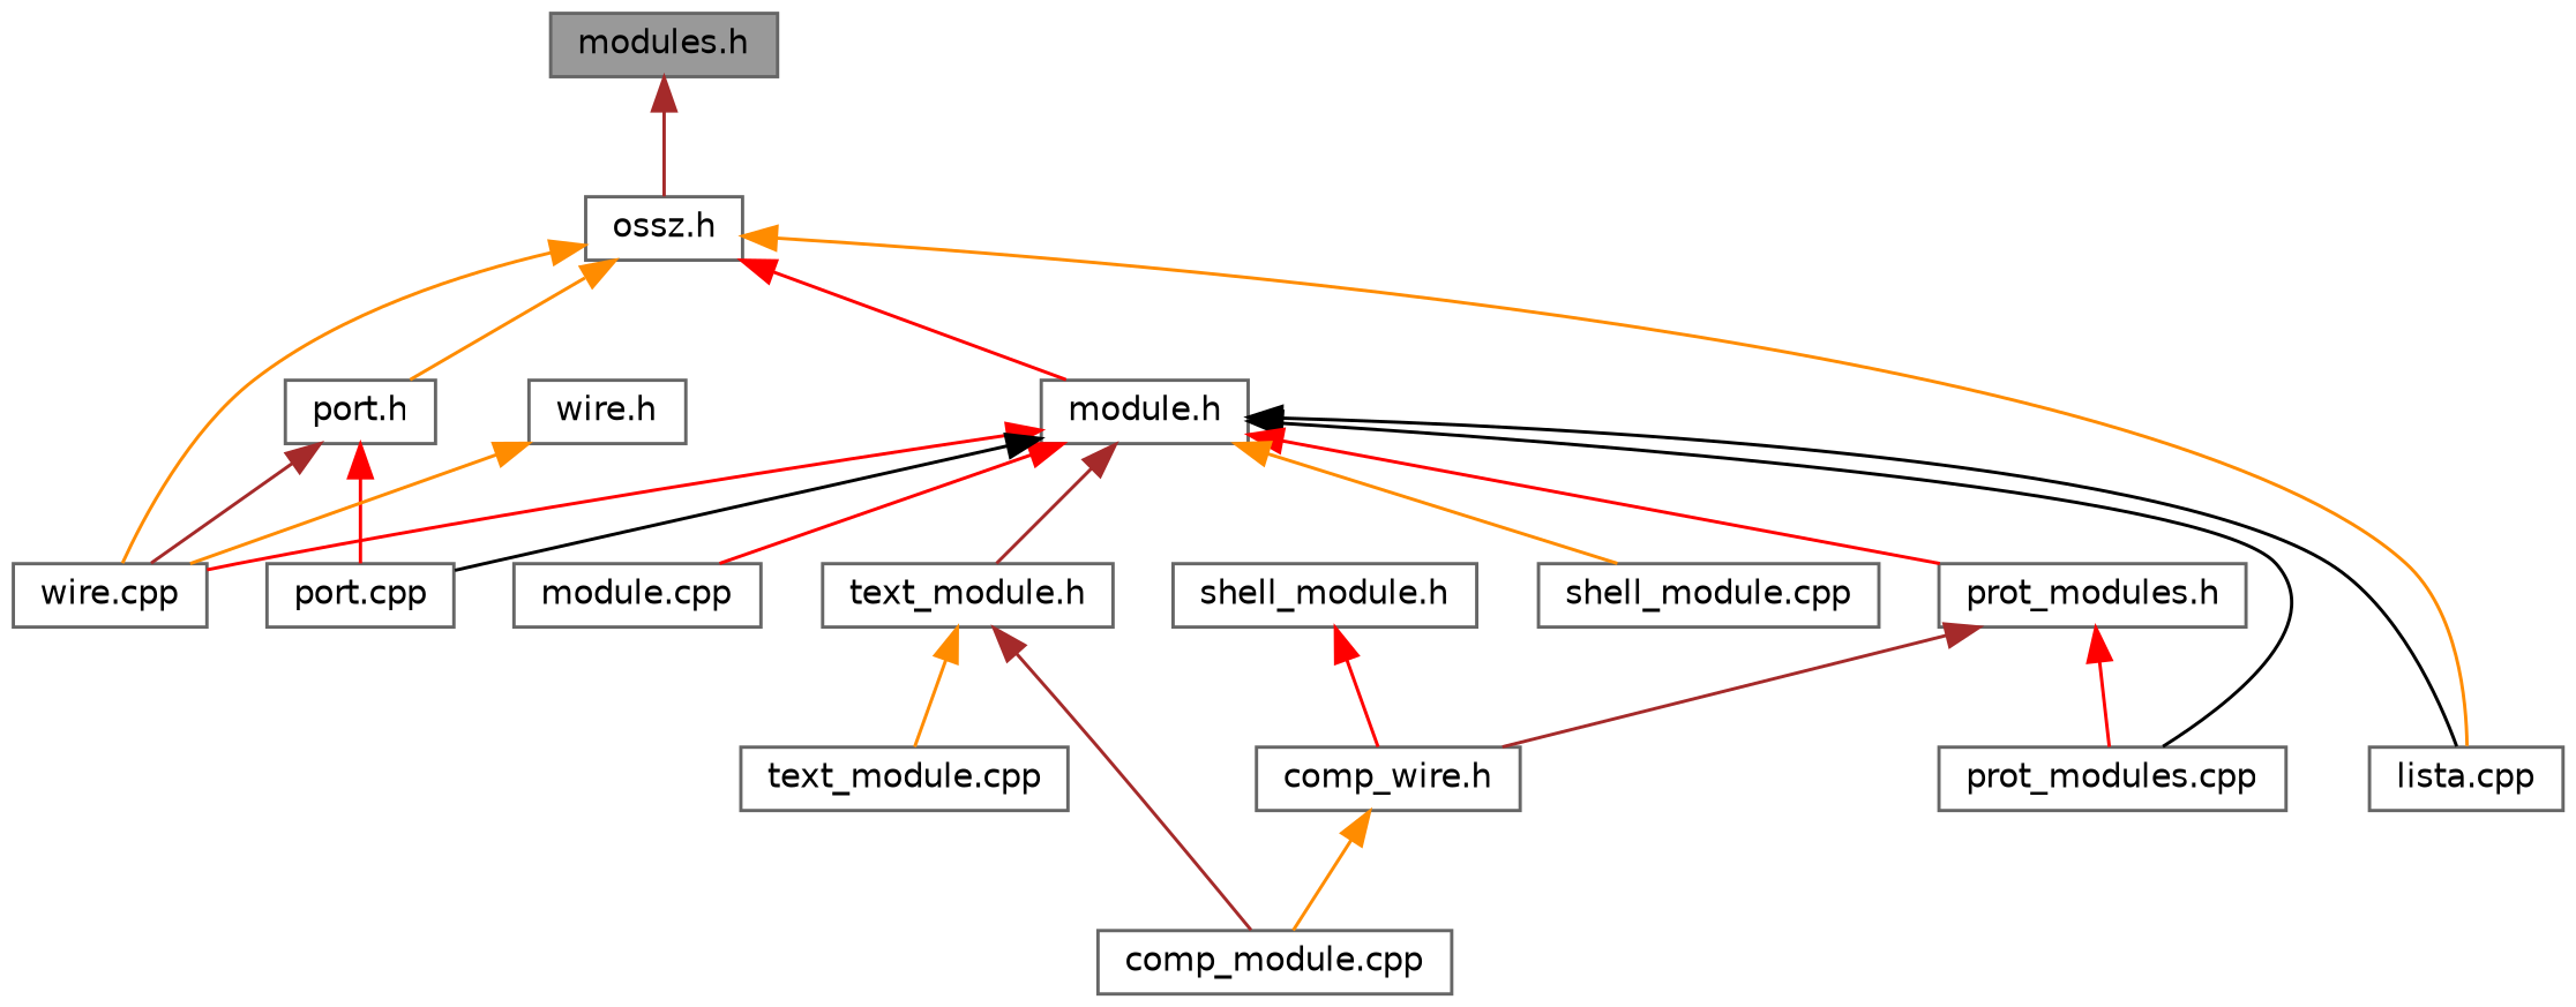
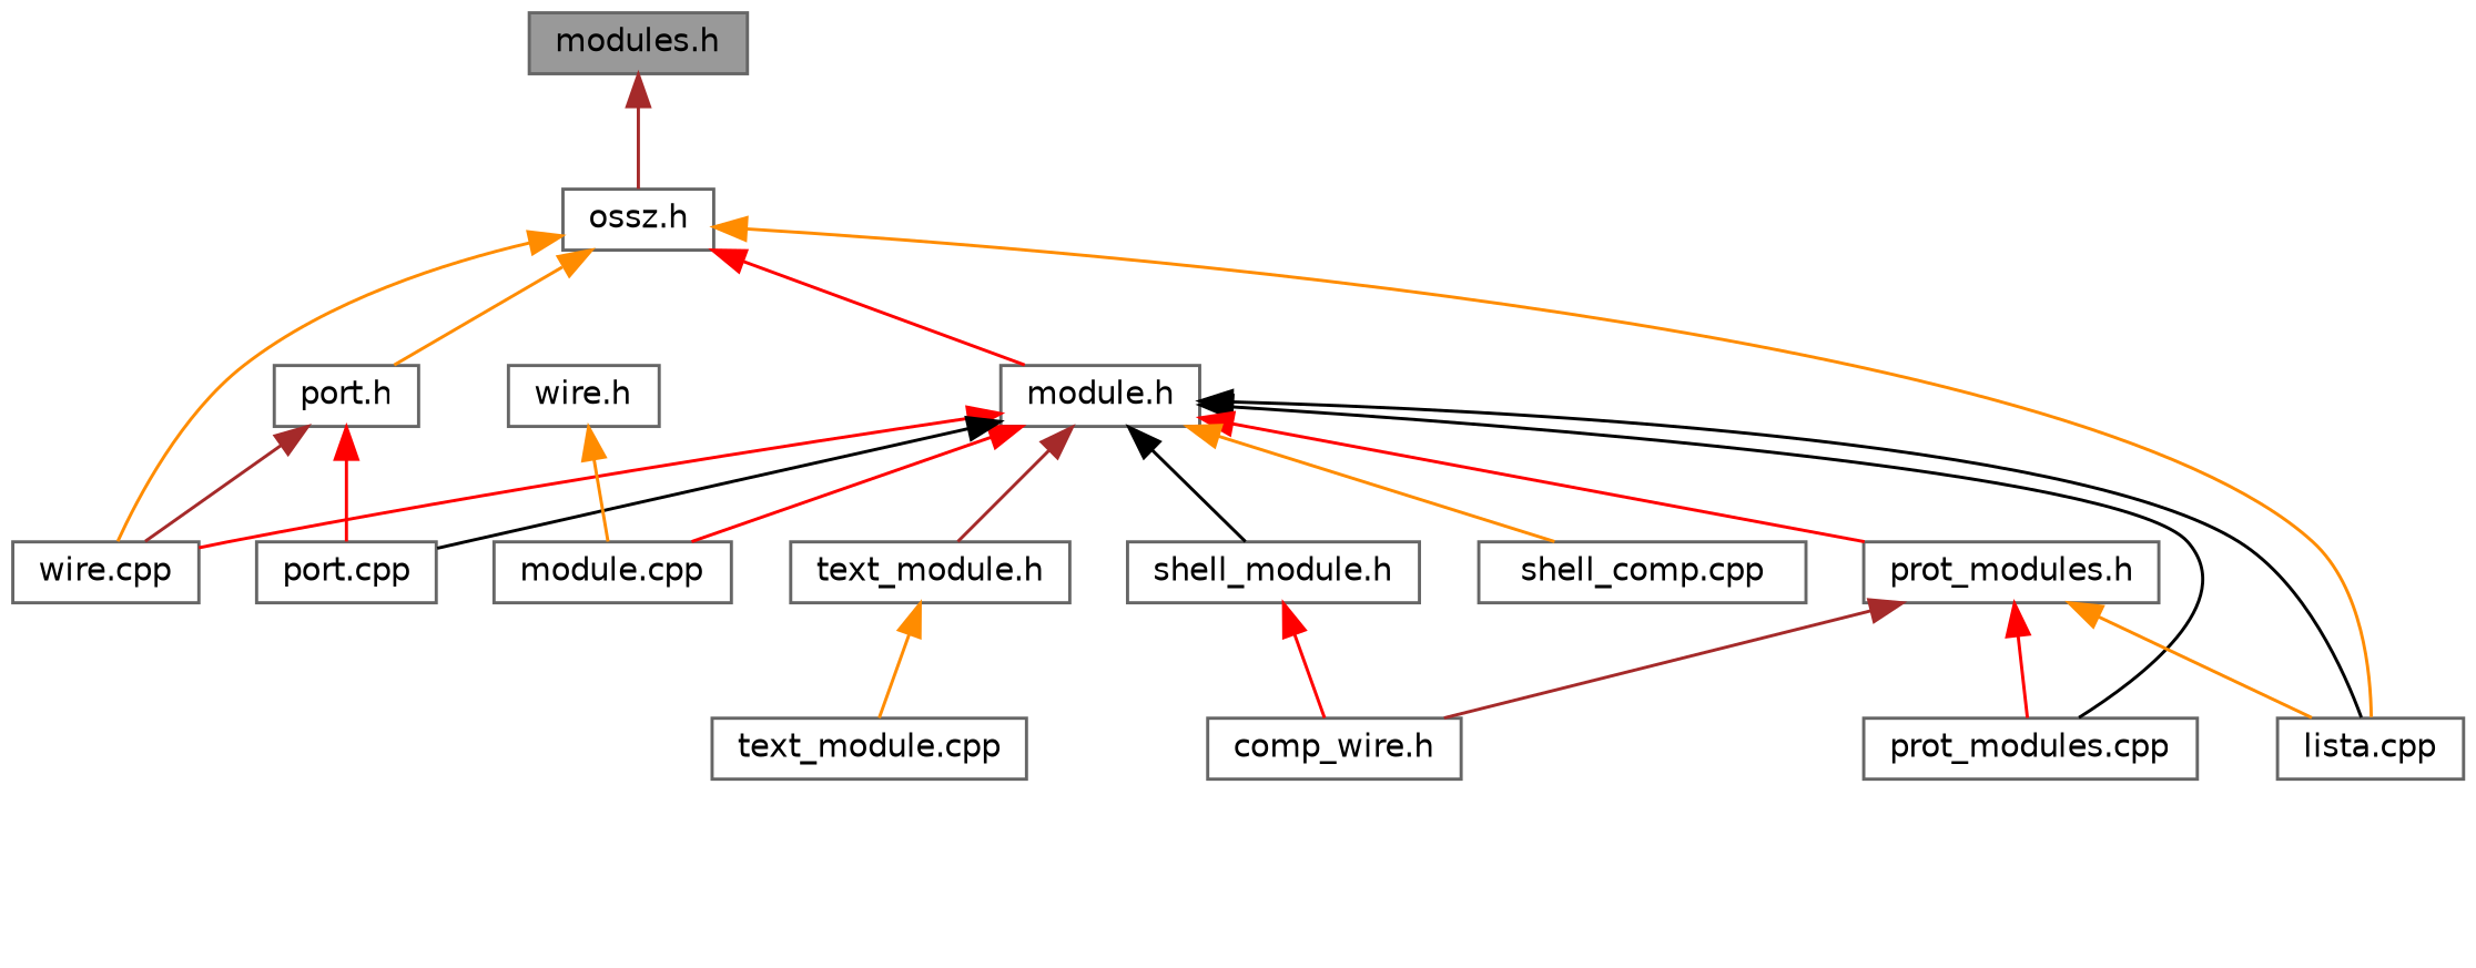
  digraph {
    node [color=grey40 fillcolor=white fontname=Helvetica fontsize=10 shape=box style=filled]
    edge [color=darkorange dir=back fontname=Helvetica fontsize=10 labelfontname=Helvetica labelfontsize=10 style=solid]
    n1 [color=gray40 fillcolor=grey60 fontcolor=black height=0.2 label="modules.h" width=0.4]
    n2 [height=0.2 label="ossz.h" width=0.4]
    n3 [height=0.2 label="lista.cpp" width=0.4]
    n4 [height=0.2 label="module.h" width=0.4]
    n5 [height=0.2 label="port.h" width=0.4]
    n6 [height=0.2 label="wire.cpp" width=0.4]
    n7 [height=0.2 label="module.cpp" width=0.4]
    n8 [height=0.2 label="port.cpp" width=0.4]
    n9 [height=0.2 label="prot_modules.cpp" width=0.4]
    n10 [height=0.2 label="prot_modules.h" width=0.4]
    n11 [height=0.2 label="shell_module.h" width=0.4]
    n12 [height=0.2 label="text_module.h" width=0.4]
-   n13 [height=0.2 label="shell_module.cpp" width=0.4]
+   n13 [height=0.2 label="shell_comp.cpp" width=0.4]
    n14 [height=0.2 label="wire.h" width=0.4]
    n15 [height=0.2 label="comp_wire.h" width=0.4]
-   n16 [height=0.2 label="comp_module.cpp" width=0.4]
    n17 [height=0.2 label="text_module.cpp" width=0.4]
    n1 -> n2 [color=brown]
    n2 -> n3
    n2 -> n4 [color=red]
    n2 -> n5
    n2 -> n6
    n4 -> n3 [color=black]
    n4 -> n6 [color=red]
    n4 -> n7 [color=red]
    n4 -> n8 [color=black]
    n4 -> n9 [color=black]
    n4 -> n10 [color=red]
+   n4 -> n11 [color=black]
    n4 -> n12 [color=brown]
    n4 -> n13
    n5 -> n6 [color=brown]
    n5 -> n8 [color=red]
+   n10 -> n3
    n10 -> n9 [color=red]
    n10 -> n15 [color=brown]
    n11 -> n15 [color=red]
-   n12 -> n16 [color=brown]
    n12 -> n17
-   n14 -> n6
-   n15 -> n16
+   n14 -> n7
  }
